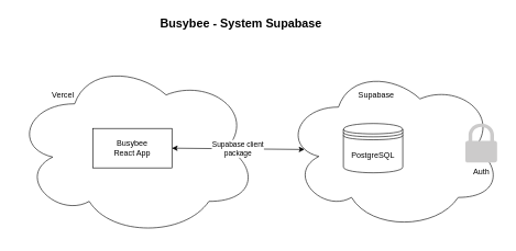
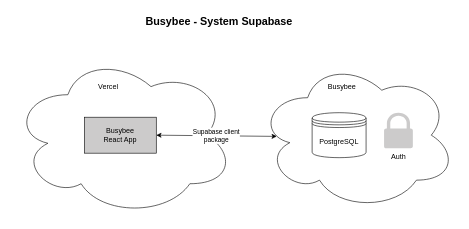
  <mxCell id="0" />
  <mxCell id="1" parent="0" />
  <mxCell id="2" value="" style="ellipse;shape=cloud;whiteSpace=wrap;html=1;" vertex="1" parent="1"><mxGeometry x="20" y="90" width="370" height="270" as="geometry" /></mxCell>
- <mxCell id="3" value="Vercel" style="text;html=1;align=center;verticalAlign=middle;whiteSpace=wrap;rounded=0;" vertex="1" parent="1"><mxGeometry x="65" y="130" width="60" height="30" as="geometry" /></mxCell>
+ <mxCell id="3" value="Vercel" style="text;html=1;align=center;verticalAlign=middle;whiteSpace=wrap;rounded=0;" vertex="1" parent="1"><mxGeometry x="150" y="130" width="60" height="30" as="geometry" /></mxCell>
  <mxCell id="4" value="&lt;b&gt;&lt;font style=&quot;font-size: 18px;&quot;&gt;Busybee - System Supabase&lt;/font&gt;&lt;/b&gt;" style="text;html=1;align=center;verticalAlign=middle;whiteSpace=wrap;rounded=0;" vertex="1" parent="1"><mxGeometry x="190" y="20" width="350" height="30" as="geometry" /></mxCell>
- <mxCell id="5" value="Busybee&lt;div&gt;React App&lt;/div&gt;" style="rounded=0;whiteSpace=wrap;html=1;" vertex="1" parent="1"><mxGeometry x="140" y="195" width="120" height="60" as="geometry" /></mxCell>
+ <mxCell id="5" value="Busybee&lt;div&gt;React App&lt;/div&gt;" style="rounded=0;whiteSpace=wrap;html=1;fillColor=#cccbcb;" vertex="1" parent="1"><mxGeometry x="140" y="195" width="120" height="60" as="geometry" /></mxCell>
  <mxCell id="6" value="" style="ellipse;shape=cloud;whiteSpace=wrap;html=1;" vertex="1" parent="1"><mxGeometry x="430" y="100" width="330" height="250" as="geometry" /></mxCell>
  <mxCell id="7" value="PostgreSQL" style="shape=datastore;whiteSpace=wrap;html=1;" vertex="1" parent="1"><mxGeometry x="520" y="187.5" width="90" height="75" as="geometry" /></mxCell>
- <mxCell id="8" value="Supabase" style="text;html=1;align=center;verticalAlign=middle;whiteSpace=wrap;rounded=0;" vertex="1" parent="1"><mxGeometry x="540" y="130" width="60" height="30" as="geometry" /></mxCell>
- <mxCell id="9" value="Auth" style="sketch=0;pointerEvents=1;shadow=0;dashed=0;html=1;strokeColor=none;labelPosition=center;verticalLabelPosition=bottom;verticalAlign=top;outlineConnect=0;align=center;shape=mxgraph.office.security.lock_protected;fillColor=#CCCBCB;" vertex="1" parent="1"><mxGeometry x="705" y="187.5" width="48" height="59.5" as="geometry" /></mxCell>
+ <mxCell id="8" value="Busybee" style="text;html=1;align=center;verticalAlign=middle;whiteSpace=wrap;rounded=0;" vertex="1" parent="1"><mxGeometry x="540" y="130" width="60" height="30" as="geometry" /></mxCell>
+ <mxCell id="9" value="Auth" style="sketch=0;pointerEvents=1;shadow=0;dashed=0;html=1;strokeColor=none;labelPosition=center;verticalLabelPosition=bottom;verticalAlign=top;outlineConnect=0;align=center;shape=mxgraph.office.security.lock_protected;fillColor=#CCCBCB;" vertex="1" parent="1"><mxGeometry x="640" y="187.5" width="48" height="59.5" as="geometry" /></mxCell>
  <mxCell id="10" value="" style="endArrow=classic;startArrow=classic;html=1;rounded=0;exitX=1;exitY=0.5;exitDx=0;exitDy=0;entryX=0.094;entryY=0.508;entryDx=0;entryDy=0;entryPerimeter=0;" edge="1" parent="1" source="5" target="6"><mxGeometry width="50" height="50" relative="1" as="geometry"><mxPoint x="320" y="320" as="sourcePoint" /><mxPoint x="370" y="270" as="targetPoint" /></mxGeometry></mxCell>
  <mxCell id="11" value="Supabase client&lt;div&gt;package&lt;/div&gt;" style="edgeLabel;html=1;align=center;verticalAlign=middle;resizable=0;points=[];" vertex="1" connectable="0" parent="10"><mxGeometry x="-0.005" relative="1" as="geometry"><mxPoint as="offset" /></mxGeometry></mxCell>
